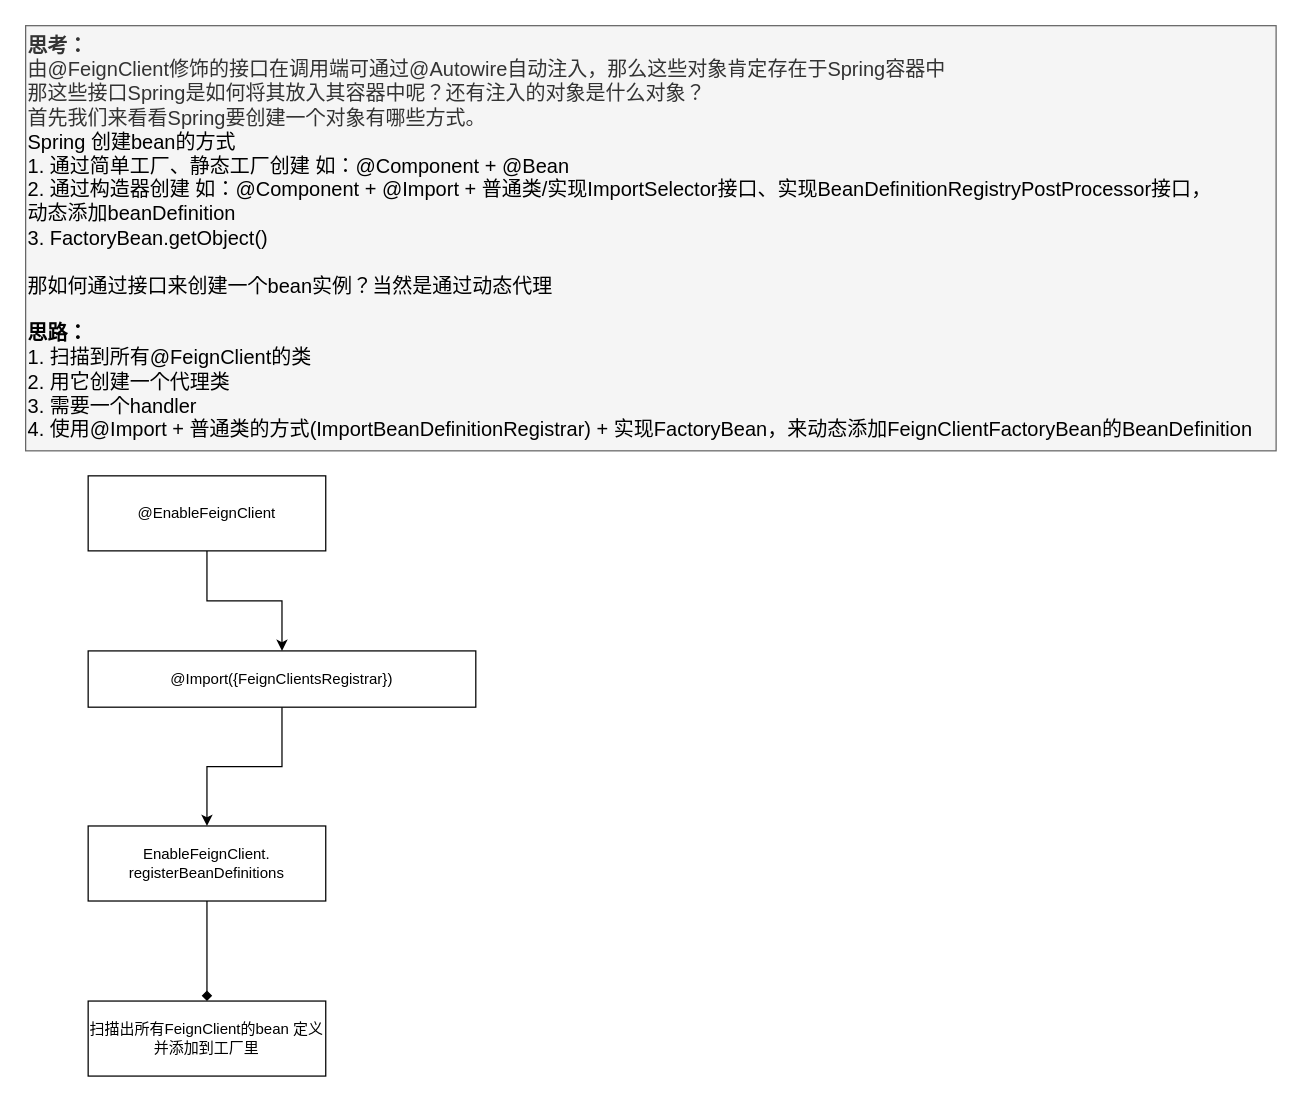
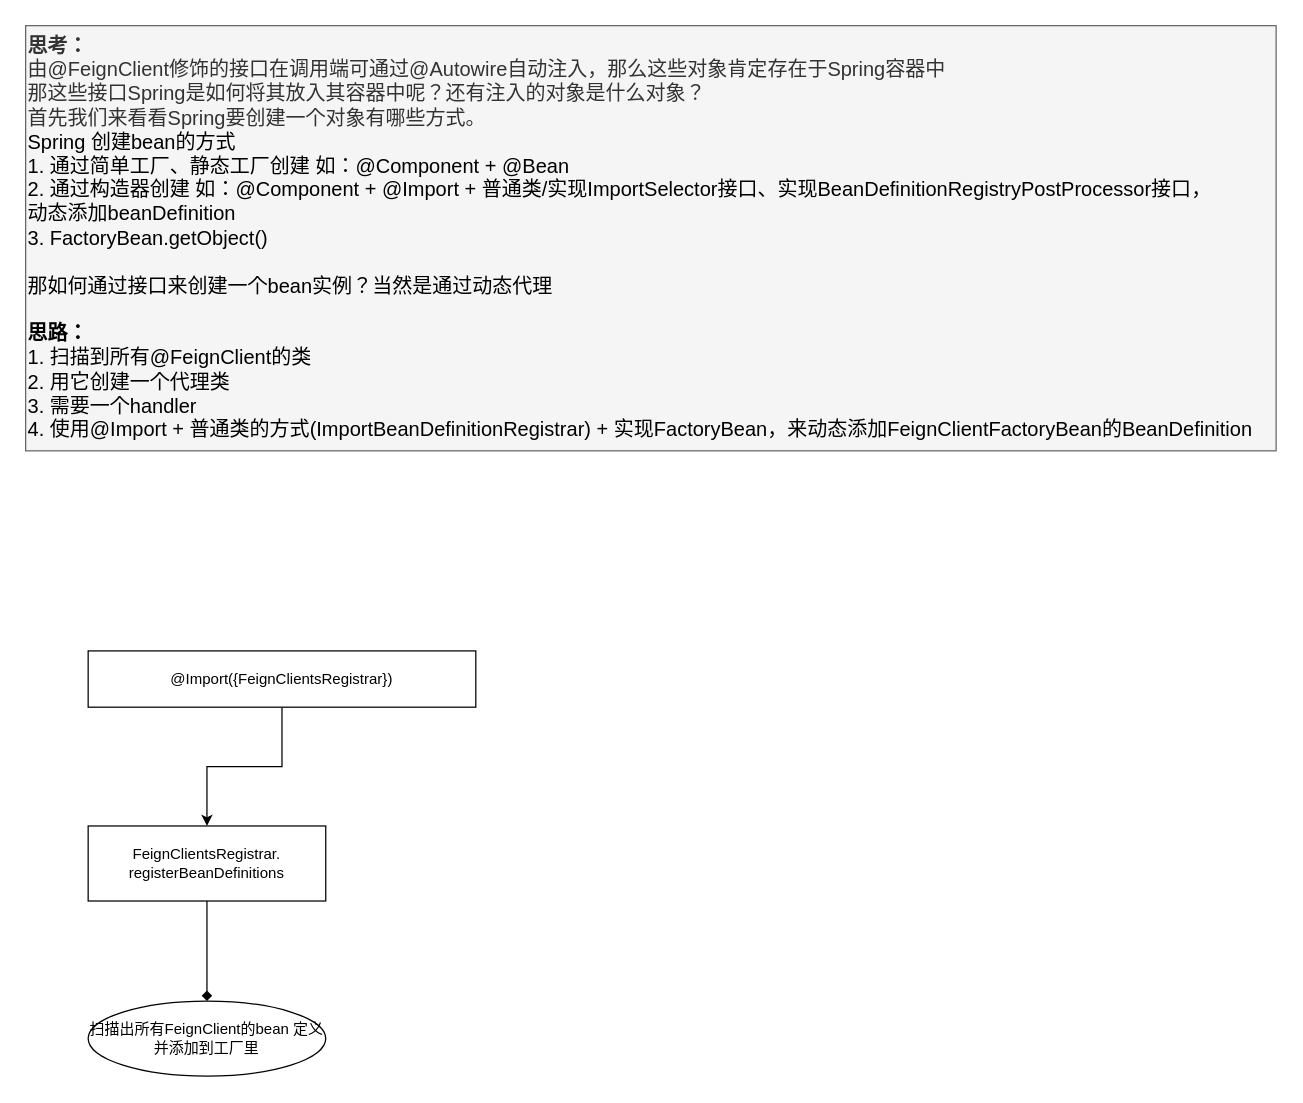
  <mxCell id="0" />
  <mxCell id="1" parent="0" />
  <mxCell id="2" value="&lt;div&gt;&lt;b&gt;思考：&lt;/b&gt;&lt;/div&gt;由@FeignClient修饰的接口在调用端可通过@Autowire自动注入，那么这些对象肯定存在于Spring容器中&lt;div&gt;那这些接口Spring是如何将其放入其容器中呢？还有注入的对象是什么对象？&lt;/div&gt;&lt;div&gt;首先我们来看看Spring要创建一个对象有哪些方式。&lt;/div&gt;&lt;div&gt;&lt;span style=&quot;color: rgb(0, 0, 0);&quot;&gt;Spring 创建bean的方式&lt;/span&gt;&lt;div style=&quot;color: rgb(0, 0, 0);&quot;&gt;1. 通过简单工厂、静态工厂创建 如：@Component +&amp;nbsp;&lt;span style=&quot;background-color: transparent;&quot;&gt;@Bean&lt;/span&gt;&lt;/div&gt;&lt;div style=&quot;color: rgb(0, 0, 0);&quot;&gt;2. 通过构造器创建 如：@Component + @Import + 普通类/实现ImportSelector接口、&lt;span style=&quot;background-color: transparent;&quot;&gt;实现BeanDefinitionRegistryPostProcessor接口，&lt;/span&gt;&lt;/div&gt;&lt;div style=&quot;color: rgb(0, 0, 0);&quot;&gt;&lt;span style=&quot;background-color: transparent;&quot;&gt;动态添加beanDefinition&lt;/span&gt;&lt;/div&gt;&lt;div style=&quot;color: rgb(0, 0, 0);&quot;&gt;3. FactoryBean.getObject()&lt;br&gt;&lt;/div&gt;&lt;/div&gt;&lt;div style=&quot;color: rgb(0, 0, 0);&quot;&gt;&lt;br&gt;&lt;/div&gt;&lt;div style=&quot;color: rgb(0, 0, 0);&quot;&gt;那如何通过接口来创建一个bean实例？当然是通过动态代理&lt;/div&gt;&lt;div style=&quot;color: rgb(0, 0, 0);&quot;&gt;&lt;br&gt;&lt;/div&gt;&lt;div style=&quot;color: rgb(0, 0, 0);&quot;&gt;&lt;b&gt;思路：&lt;/b&gt;&lt;/div&gt;&lt;div style=&quot;color: rgb(0, 0, 0);&quot;&gt;1. 扫描到所有@FeignClient的类&lt;/div&gt;&lt;div style=&quot;color: rgb(0, 0, 0);&quot;&gt;2. 用它创建一个代理类&lt;/div&gt;&lt;div style=&quot;color: rgb(0, 0, 0);&quot;&gt;3. 需要一个handler&lt;/div&gt;&lt;div style=&quot;color: rgb(0, 0, 0);&quot;&gt;4. 使用@Import + 普通类的方式(ImportBeanDefinitionRegistrar) + 实现FactoryBean，来动态添加FeignClientFactoryBean的BeanDefinition&lt;/div&gt;" style="text;html=1;align=left;verticalAlign=top;resizable=0;points=[];autosize=1;strokeColor=#666666;fillColor=#f5f5f5;fontSize=16;fontColor=#333333;" parent="1" vertex="1"><mxGeometry x="20" y="20" width="1000" height="340" as="geometry" /></mxCell>
- <mxCell id="3" value="" style="edgeStyle=orthogonalEdgeStyle;rounded=0;orthogonalLoop=1;jettySize=auto;html=1;" parent="1" source="4" target="6" edge="1"><mxGeometry relative="1" as="geometry" /></mxCell>
- <mxCell id="4" value="@EnableFeignClient" style="rounded=0;whiteSpace=wrap;html=1;" parent="1" vertex="1"><mxGeometry x="70" y="380" width="190" height="60" as="geometry" /></mxCell>
  <mxCell id="5" value="" style="edgeStyle=orthogonalEdgeStyle;rounded=0;orthogonalLoop=1;jettySize=auto;html=1;" parent="1" source="6" target="8" edge="1"><mxGeometry relative="1" as="geometry" /></mxCell>
  <mxCell id="6" value="@Import({FeignClientsRegistrar})" style="rounded=0;whiteSpace=wrap;html=1;" parent="1" vertex="1"><mxGeometry x="70" y="520" width="310" height="45" as="geometry" /></mxCell>
  <mxCell id="7" value="" style="edgeStyle=orthogonalEdgeStyle;rounded=0;orthogonalLoop=1;jettySize=auto;html=1;endArrow=diamond;" parent="1" source="8" target="9" edge="1"><mxGeometry relative="1" as="geometry" /></mxCell>
- <mxCell id="8" value="EnableFeignClient.&lt;div&gt;registerBeanDefinitions&lt;/div&gt;" style="rounded=0;whiteSpace=wrap;html=1;" parent="1" vertex="1"><mxGeometry x="70" y="660" width="190" height="60" as="geometry" /></mxCell>
- <mxCell id="9" value="扫描出所有FeignClient的bean 定义&lt;div&gt;并添加到工厂里&lt;/div&gt;" style="rounded=0;whiteSpace=wrap;html=1;" parent="1" vertex="1"><mxGeometry x="70" y="800" width="190" height="60" as="geometry" /></mxCell>
+ <mxCell id="8" value="FeignClientsRegistrar.&lt;div&gt;registerBeanDefinitions&lt;/div&gt;" style="rounded=0;whiteSpace=wrap;html=1;" parent="1" vertex="1"><mxGeometry x="70" y="660" width="190" height="60" as="geometry" /></mxCell>
+ <mxCell id="9" value="扫描出所有FeignClient的bean 定义&lt;div&gt;并添加到工厂里&lt;/div&gt;" style="ellipse;whiteSpace=wrap;html=1;" parent="1" vertex="1"><mxGeometry x="70" y="800" width="190" height="60" as="geometry" /></mxCell>
